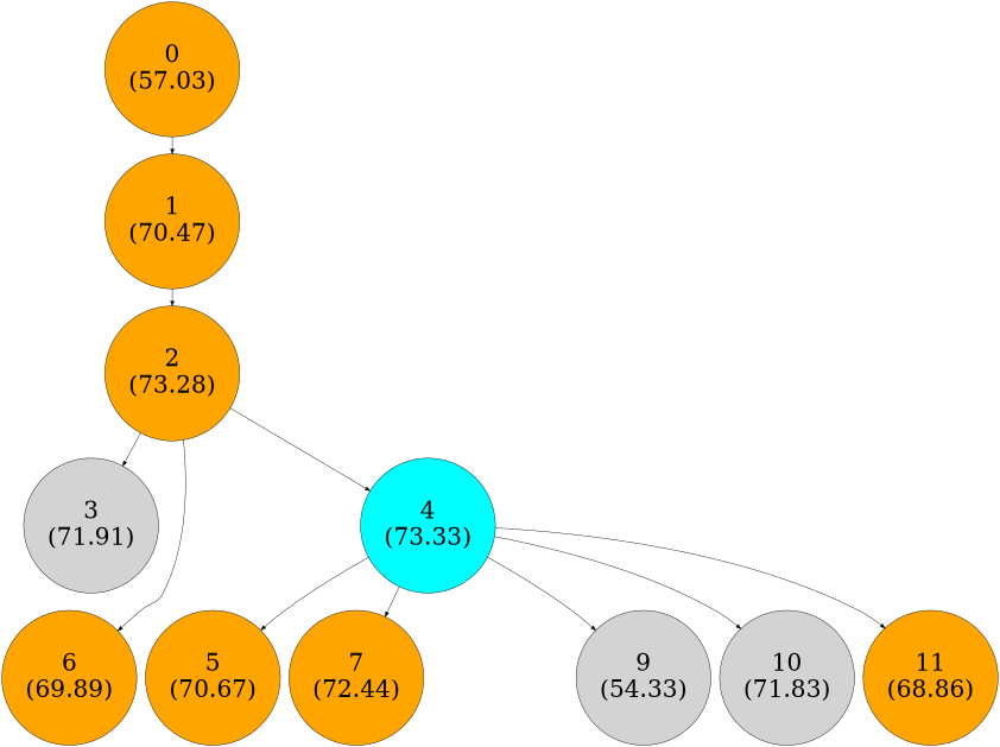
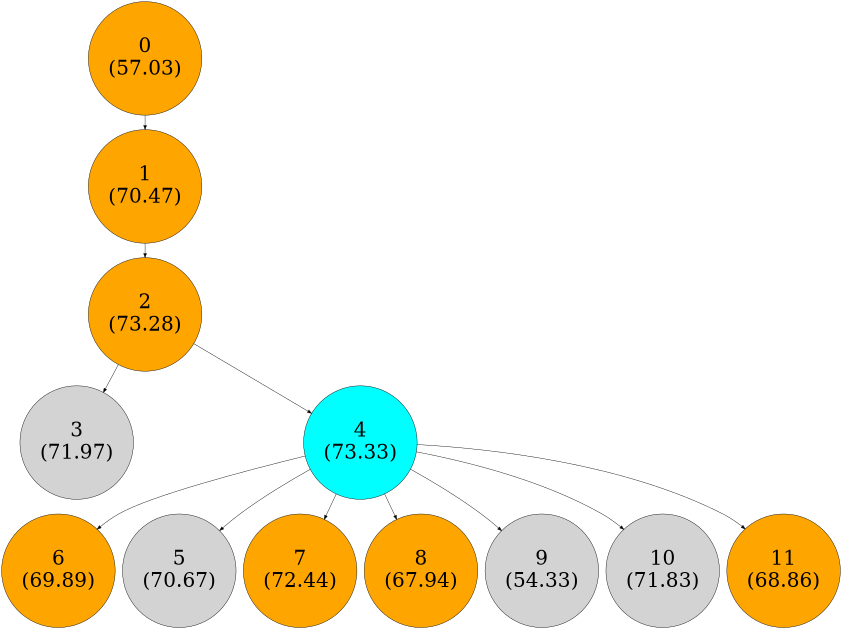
  digraph {
    node [fillcolor=orange fontcolor=black fontsize=50 shape=circle style=filled]
    n1 [label="0\n(57.03)"]
    n2 [label="1\n(70.47)"]
    n3 [label="2\n(73.28)"]
-   n4 [label="3\n(71.91)" fillcolor="" fontcolor=""]
+   n4 [label="3\n(71.97)" fillcolor="" fontcolor=""]
    n5 [fillcolor=cyan label="4\n(73.33)"]
-   n6 [label="5\n(70.67)"]
+   n6 [fillcolor=lightgrey label="5\n(70.67)"]
    n7 [label="6\n(69.89)" fontcolor=""]
    n8 [label="7\n(72.44)"]
+   n9 [label="8\n(67.94)"]
    n10 [label="9\n(54.33)" fillcolor="" fontcolor=""]
    n11 [fillcolor=lightgrey label="10\n(71.83)"]
    n12 [label="11\n(68.86)"]
    n1 -> n2
    n2 -> n3
    n3 -> n4
    n3 -> n5
    n5 -> n6
-   n3 -> n7
+   n5 -> n7
    n5 -> n8
+   n5 -> n9
    n5 -> n10
    n5 -> n11
    n5 -> n12
  }
